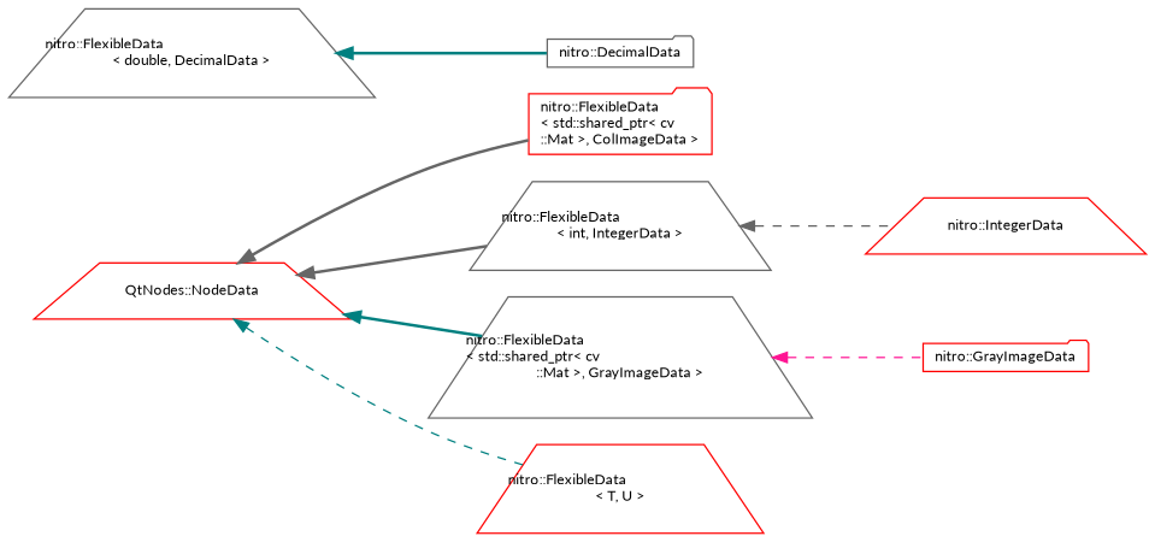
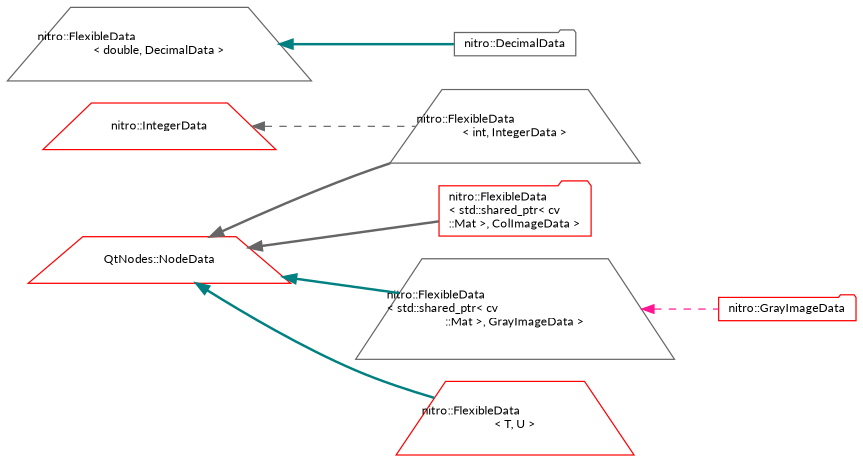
  digraph {
    fontname=Lato
    rankdir=LR
    node [color=red fillcolor=white fontname=Lato fontsize=10 shape=trapezium style=filled]
    edge [color=gray40 dir=back fontname=Lato fontsize=10 labelfontname=Helvetica labelfontsize=10 style=bold]
    n1 [height=0.2 label="QtNodes::NodeData" width=0.4]
    n2 [height=0.2 label="nitro::FlexibleData\l\< std::shared_ptr\< cv\l::Mat \>, ColImageData \>" shape=folder width=0.4]
    n3 [color=gray40 height=0.2 label="nitro::FlexibleData\l\< int, IntegerData \>" width=0.4]
    n4 [color=gray40 height=0.2 label="nitro::FlexibleData\l\< std::shared_ptr\< cv\l::Mat \>, GrayImageData \>" width=0.4]
    n5 [height=0.2 label="nitro::FlexibleData\l\< T, U \>" width=0.4]
    n6 [color=gray40 height=0.2 label="nitro::FlexibleData\l\< double, DecimalData \>" width=0.4]
    n7 [color=gray40 height=0.2 label="nitro::DecimalData" shape=folder width=0.4]
    n8 [height=0.2 label="nitro::IntegerData" width=0.4]
    n9 [height=0.2 label="nitro::GrayImageData" shape=folder width=0.4]
    n1 -> n2
    n1 -> n3
    n1 -> n4 [color=teal]
-   n1 -> n5 [color=teal style=dashed]
-   n3 -> n8 [style=dashed]
+   n1 -> n5 [color=teal]
+   n8 -> n3 [style=dashed]
    n4 -> n9 [color=deeppink style=dashed]
    n6 -> n7 [color=teal]
  }
